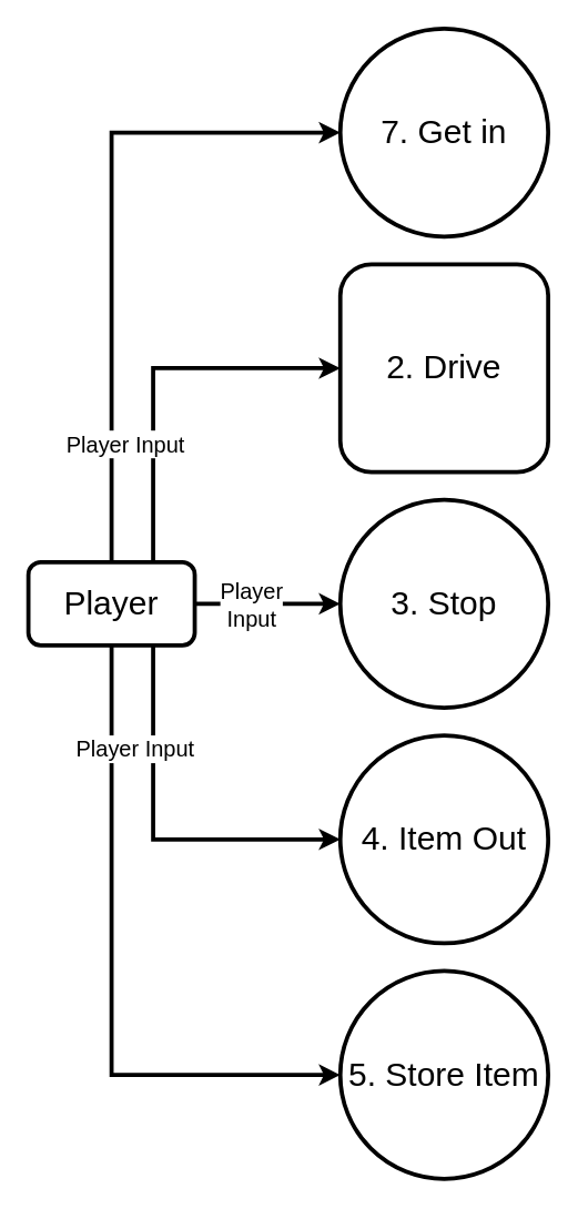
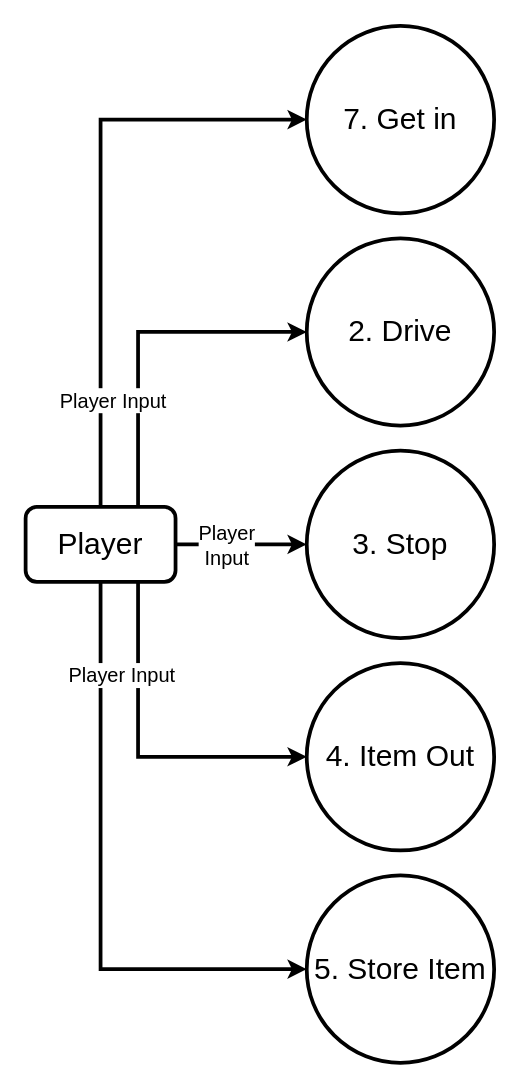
  <mxCell id="0" />
  <mxCell id="1" parent="0" />
  <mxCell id="2" value="" style="edgeStyle=orthogonalEdgeStyle;rounded=0;orthogonalLoop=1;jettySize=auto;html=1;exitX=0.75;exitY=0;exitDx=0;exitDy=0;entryX=0;entryY=0.5;entryDx=0;entryDy=0;strokeWidth=3;" edge="1" parent="1" source="9" target="4"><mxGeometry x="0.443" relative="1" as="geometry"><mxPoint as="offset" /></mxGeometry></mxCell>
  <mxCell id="3" style="edgeStyle=orthogonalEdgeStyle;rounded=0;orthogonalLoop=1;jettySize=auto;html=1;exitX=0.75;exitY=1;exitDx=0;exitDy=0;entryX=0;entryY=0.5;entryDx=0;entryDy=0;strokeWidth=3;" edge="1" parent="1" source="9" target="11"><mxGeometry relative="1" as="geometry" /></mxCell>
- <mxCell id="4" value="&lt;div&gt;2. Drive&lt;/div&gt;" style="whiteSpace=wrap;html=1;aspect=fixed;fontSize=24;strokeWidth=3;rounded=1;" vertex="1" parent="1"><mxGeometry x="245" y="190" width="150" height="150" as="geometry" /></mxCell>
+ <mxCell id="4" value="&lt;div&gt;2. Drive&lt;/div&gt;" style="ellipse;whiteSpace=wrap;html=1;aspect=fixed;fontSize=24;strokeWidth=3;" vertex="1" parent="1"><mxGeometry x="245" y="190" width="150" height="150" as="geometry" /></mxCell>
  <mxCell id="5" style="edgeStyle=orthogonalEdgeStyle;rounded=0;orthogonalLoop=1;jettySize=auto;html=1;exitX=1;exitY=0.5;exitDx=0;exitDy=0;entryX=0;entryY=0.5;entryDx=0;entryDy=0;strokeWidth=3;" edge="1" parent="1" source="9" target="10"><mxGeometry relative="1" as="geometry" /></mxCell>
  <mxCell id="6" value="&lt;div style=&quot;font-size: 16px;&quot;&gt;&lt;font style=&quot;font-size: 16px;&quot;&gt;Player&lt;/font&gt;&lt;/div&gt;&lt;div style=&quot;font-size: 16px;&quot;&gt;&lt;font style=&quot;font-size: 16px;&quot;&gt;Input&lt;/font&gt;&lt;br style=&quot;font-size: 16px;&quot;&gt;&lt;/div&gt;" style="edgeLabel;html=1;align=center;verticalAlign=middle;resizable=0;points=[];fontSize=16;labelBackgroundColor=#FFFFFF;" vertex="1" connectable="0" parent="5"><mxGeometry x="-0.295" y="-1" relative="1" as="geometry"><mxPoint x="3" y="-1" as="offset" /></mxGeometry></mxCell>
  <mxCell id="7" style="edgeStyle=orthogonalEdgeStyle;rounded=0;orthogonalLoop=1;jettySize=auto;html=1;exitX=0.5;exitY=0;exitDx=0;exitDy=0;entryX=0;entryY=0.5;entryDx=0;entryDy=0;strokeWidth=3;" edge="1" parent="1" source="9" target="12"><mxGeometry relative="1" as="geometry" /></mxCell>
  <mxCell id="8" style="edgeStyle=orthogonalEdgeStyle;rounded=0;orthogonalLoop=1;jettySize=auto;html=1;exitX=0.5;exitY=1;exitDx=0;exitDy=0;entryX=0;entryY=0.5;entryDx=0;entryDy=0;strokeWidth=3;" edge="1" parent="1" source="9" target="13"><mxGeometry relative="1" as="geometry" /></mxCell>
  <mxCell id="9" value="&lt;font style=&quot;font-size: 24px&quot;&gt;Player&lt;/font&gt;" style="rounded=1;whiteSpace=wrap;html=1;strokeWidth=3;" vertex="1" parent="1"><mxGeometry x="20" y="405" width="120" height="60" as="geometry" /></mxCell>
  <mxCell id="10" value="&lt;div&gt;3. Stop&lt;/div&gt;" style="ellipse;whiteSpace=wrap;html=1;aspect=fixed;fontSize=24;strokeWidth=3;" vertex="1" parent="1"><mxGeometry x="245" y="360" width="150" height="150" as="geometry" /></mxCell>
  <mxCell id="11" value="&lt;div&gt;4. Item Out&lt;br&gt;&lt;/div&gt;" style="ellipse;whiteSpace=wrap;html=1;aspect=fixed;fontSize=24;strokeWidth=3;" vertex="1" parent="1"><mxGeometry x="245" y="530" width="150" height="150" as="geometry" /></mxCell>
  <mxCell id="12" value="&lt;div&gt;7. Get in&lt;br&gt;&lt;/div&gt;" style="ellipse;whiteSpace=wrap;html=1;aspect=fixed;fontSize=24;strokeWidth=3;" vertex="1" parent="1"><mxGeometry x="245" y="20" width="150" height="150" as="geometry" /></mxCell>
  <mxCell id="13" value="5. Store Item" style="ellipse;whiteSpace=wrap;html=1;aspect=fixed;fontSize=24;strokeWidth=3;" vertex="1" parent="1"><mxGeometry x="245" y="700" width="150" height="150" as="geometry" /></mxCell>
  <mxCell id="14" value="&lt;span style=&quot;background-color: rgb(255 , 255 , 255)&quot;&gt;&lt;font style=&quot;font-size: 16px&quot;&gt;Player Input&lt;/font&gt;&lt;/span&gt;" style="text;html=1;align=center;verticalAlign=middle;resizable=0;points=[];autosize=1;strokeColor=none;fillColor=default;" vertex="1" parent="1"><mxGeometry x="47" y="530" width="100" height="20" as="geometry" /></mxCell>
  <mxCell id="15" value="Player Input" style="text;html=1;align=center;verticalAlign=middle;resizable=0;points=[];autosize=1;strokeColor=none;fillColor=default;fontSize=16;" vertex="1" parent="1"><mxGeometry x="40" y="310" width="100" height="20" as="geometry" /></mxCell>
